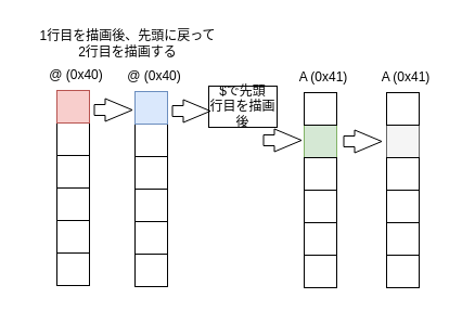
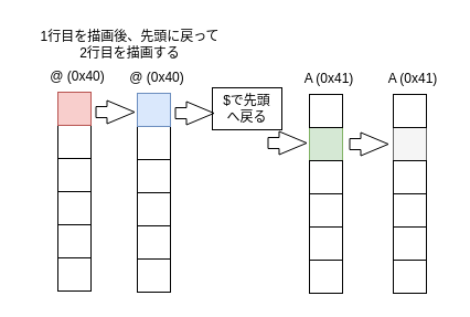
  <mxCell id="0" />
  <mxCell id="1" parent="0" />
  <mxCell id="2" value="@ (0x40)" style="text;html=1;align=center;verticalAlign=middle;whiteSpace=wrap;rounded=0;" parent="1" vertex="1"><mxGeometry x="112" y="55" width="60" height="30" as="geometry" /></mxCell>
  <mxCell id="3" value="" style="group;fillColor=#dae8fc;strokeColor=#6c8ebf;" parent="1" vertex="1" connectable="0"><mxGeometry x="124" y="84" width="30" height="180" as="geometry" /></mxCell>
  <mxCell id="4" value="" style="rounded=0;whiteSpace=wrap;html=1;" parent="3" vertex="1"><mxGeometry y="30" width="30" height="30" as="geometry" /></mxCell>
  <mxCell id="5" value="" style="rounded=0;whiteSpace=wrap;html=1;" parent="3" vertex="1"><mxGeometry y="60" width="30" height="30" as="geometry" /></mxCell>
  <mxCell id="6" value="" style="rounded=0;whiteSpace=wrap;html=1;" parent="3" vertex="1"><mxGeometry y="150" width="30" height="30" as="geometry" /></mxCell>
  <mxCell id="7" value="" style="rounded=0;whiteSpace=wrap;html=1;" parent="3" vertex="1"><mxGeometry y="90" width="30" height="30" as="geometry" /></mxCell>
  <mxCell id="8" value="" style="rounded=0;whiteSpace=wrap;html=1;" parent="3" vertex="1"><mxGeometry y="120" width="30" height="30" as="geometry" /></mxCell>
  <mxCell id="9" value="" style="rounded=0;whiteSpace=wrap;html=1;fillColor=#dae8fc;strokeColor=#6c8ebf;" parent="3" vertex="1"><mxGeometry width="30" height="30" as="geometry" /></mxCell>
  <mxCell id="10" value="A (0x41)" style="text;html=1;align=center;verticalAlign=middle;whiteSpace=wrap;rounded=0;" parent="1" vertex="1"><mxGeometry x="268" y="56" width="60" height="30" as="geometry" /></mxCell>
  <mxCell id="11" value="" style="group;fillColor=#d5e8d4;strokeColor=#82b366;" parent="1" vertex="1" connectable="0"><mxGeometry x="280" y="85" width="30" height="180" as="geometry" /></mxCell>
  <mxCell id="12" value="" style="rounded=0;whiteSpace=wrap;html=1;fillColor=#d5e8d4;strokeColor=#82b366;" parent="11" vertex="1"><mxGeometry y="30" width="30" height="30" as="geometry" /></mxCell>
  <mxCell id="13" value="" style="rounded=0;whiteSpace=wrap;html=1;" parent="11" vertex="1"><mxGeometry y="60" width="30" height="30" as="geometry" /></mxCell>
  <mxCell id="14" value="" style="rounded=0;whiteSpace=wrap;html=1;" parent="11" vertex="1"><mxGeometry y="150" width="30" height="30" as="geometry" /></mxCell>
  <mxCell id="15" value="" style="rounded=0;whiteSpace=wrap;html=1;" parent="11" vertex="1"><mxGeometry y="90" width="30" height="30" as="geometry" /></mxCell>
  <mxCell id="16" value="" style="rounded=0;whiteSpace=wrap;html=1;" parent="11" vertex="1"><mxGeometry y="120" width="30" height="30" as="geometry" /></mxCell>
  <mxCell id="17" value="" style="rounded=0;whiteSpace=wrap;html=1;" parent="11" vertex="1"><mxGeometry width="30" height="30" as="geometry" /></mxCell>
  <mxCell id="18" value="" style="group;fillColor=#dae8fc;strokeColor=#6c8ebf;" vertex="1" connectable="0" parent="1"><mxGeometry x="52" y="83" width="30" height="180" as="geometry" /></mxCell>
  <mxCell id="19" value="" style="rounded=0;whiteSpace=wrap;html=1;" vertex="1" parent="18"><mxGeometry y="30" width="30" height="30" as="geometry" /></mxCell>
  <mxCell id="20" value="" style="rounded=0;whiteSpace=wrap;html=1;" vertex="1" parent="18"><mxGeometry y="60" width="30" height="30" as="geometry" /></mxCell>
  <mxCell id="21" value="" style="rounded=0;whiteSpace=wrap;html=1;" vertex="1" parent="18"><mxGeometry y="150" width="30" height="30" as="geometry" /></mxCell>
  <mxCell id="22" value="" style="rounded=0;whiteSpace=wrap;html=1;" vertex="1" parent="18"><mxGeometry y="90" width="30" height="30" as="geometry" /></mxCell>
  <mxCell id="23" value="" style="rounded=0;whiteSpace=wrap;html=1;" vertex="1" parent="18"><mxGeometry y="120" width="30" height="30" as="geometry" /></mxCell>
  <mxCell id="24" value="" style="rounded=0;whiteSpace=wrap;html=1;fillColor=#f8cecc;strokeColor=#b85450;" vertex="1" parent="18"><mxGeometry width="30" height="30" as="geometry" /></mxCell>
  <mxCell id="25" value="A (0x41)" style="text;html=1;align=center;verticalAlign=middle;whiteSpace=wrap;rounded=0;" vertex="1" parent="1"><mxGeometry x="344" y="56" width="60" height="30" as="geometry" /></mxCell>
  <mxCell id="26" value="" style="group;fillColor=#f5f5f5;fontColor=#333333;strokeColor=#666666;" vertex="1" connectable="0" parent="1"><mxGeometry x="356" y="85" width="30" height="180" as="geometry" /></mxCell>
  <mxCell id="27" value="" style="rounded=0;whiteSpace=wrap;html=1;fillColor=#f5f5f5;strokeColor=#666666;fontColor=#333333;" vertex="1" parent="26"><mxGeometry y="30" width="30" height="30" as="geometry" /></mxCell>
  <mxCell id="28" value="" style="rounded=0;whiteSpace=wrap;html=1;" vertex="1" parent="26"><mxGeometry y="60" width="30" height="30" as="geometry" /></mxCell>
  <mxCell id="29" value="" style="rounded=0;whiteSpace=wrap;html=1;" vertex="1" parent="26"><mxGeometry y="150" width="30" height="30" as="geometry" /></mxCell>
  <mxCell id="30" value="" style="rounded=0;whiteSpace=wrap;html=1;" vertex="1" parent="26"><mxGeometry y="90" width="30" height="30" as="geometry" /></mxCell>
  <mxCell id="31" value="" style="rounded=0;whiteSpace=wrap;html=1;" vertex="1" parent="26"><mxGeometry y="120" width="30" height="30" as="geometry" /></mxCell>
  <mxCell id="32" value="" style="rounded=0;whiteSpace=wrap;html=1;" vertex="1" parent="26"><mxGeometry width="30" height="30" as="geometry" /></mxCell>
  <mxCell id="33" value="@ (0x40)" style="text;html=1;align=center;verticalAlign=middle;whiteSpace=wrap;rounded=0;" vertex="1" parent="1"><mxGeometry x="40" y="54" width="60" height="30" as="geometry" /></mxCell>
- <mxCell id="34" value="$で先頭&lt;div&gt;行目を描画後&lt;/div&gt;" style="text;html=1;align=center;verticalAlign=middle;whiteSpace=wrap;rounded=0;fillColor=none;perimeterSpacing=0;strokeColor=default;strokeWidth=1;" vertex="1" parent="1"><mxGeometry x="192" y="79" width="63" height="38" as="geometry" /></mxCell>
+ <mxCell id="34" value="$で先頭&lt;div&gt;へ戻る&lt;/div&gt;" style="text;html=1;align=center;verticalAlign=middle;whiteSpace=wrap;rounded=0;fillColor=none;perimeterSpacing=0;strokeColor=default;strokeWidth=1;" vertex="1" parent="1"><mxGeometry x="192" y="79" width="63" height="38" as="geometry" /></mxCell>
  <mxCell id="35" value="" style="edgeStyle=none;shape=flexArrow;html=1;endWidth=10;endSize=8;" edge="1" parent="1"><mxGeometry relative="1" as="geometry"><mxPoint x="158" y="102" as="sourcePoint" /><mxPoint x="194" y="102" as="targetPoint" /></mxGeometry></mxCell>
  <mxCell id="36" value="" style="edgeStyle=none;shape=flexArrow;html=1;endWidth=10;endSize=8;" edge="1" parent="1"><mxGeometry relative="1" as="geometry"><mxPoint x="86" y="101" as="sourcePoint" /><mxPoint x="122" y="101" as="targetPoint" /></mxGeometry></mxCell>
  <mxCell id="37" value="" style="edgeStyle=none;shape=flexArrow;html=1;endWidth=10;endSize=8;" edge="1" parent="1"><mxGeometry relative="1" as="geometry"><mxPoint x="242" y="129" as="sourcePoint" /><mxPoint x="278" y="129" as="targetPoint" /></mxGeometry></mxCell>
  <mxCell id="38" value="" style="edgeStyle=none;shape=flexArrow;html=1;endWidth=10;endSize=8;" edge="1" parent="1"><mxGeometry relative="1" as="geometry"><mxPoint x="316" y="130" as="sourcePoint" /><mxPoint x="352" y="130" as="targetPoint" /></mxGeometry></mxCell>
  <mxCell id="39" value="1行目を描画後、先頭に&lt;span style=&quot;background-color: transparent;&quot;&gt;戻って&lt;/span&gt;&lt;div&gt;&lt;span style=&quot;background-color: transparent;&quot;&gt;2行目を描画する&lt;/span&gt;&lt;/div&gt;" style="text;html=1;align=center;verticalAlign=middle;whiteSpace=wrap;rounded=0;" vertex="1" parent="1"><mxGeometry x="20" y="20" width="195" height="40" as="geometry" /></mxCell>
